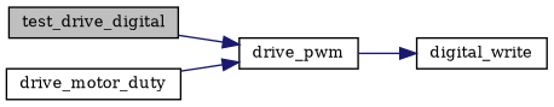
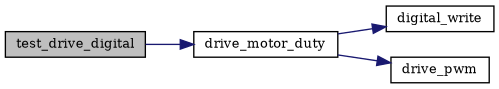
  digraph {
    fontname="DejaVu Serif"
    rankdir=LR
    node [color=black fillcolor=white fontname="DejaVu Serif" fontsize=10 shape=record style=filled]
    edge [color=midnightblue fontname="DejaVu Serif" fontsize=10 labelfontname=Helvetica labelfontsize=10 style=solid]
    n1 [fillcolor=grey75 fontcolor=black height=0.2 label=test_drive_digital width=0.4]
    n2 [height=0.2 label=drive_motor_duty width=0.4]
    n3 [height=0.2 label=digital_write width=0.4]
    n4 [height=0.2 label=drive_pwm width=0.4]
-   n1 -> n4
-   n4 -> n3
+   n1 -> n2
+   n2 -> n3
    n2 -> n4
  }
